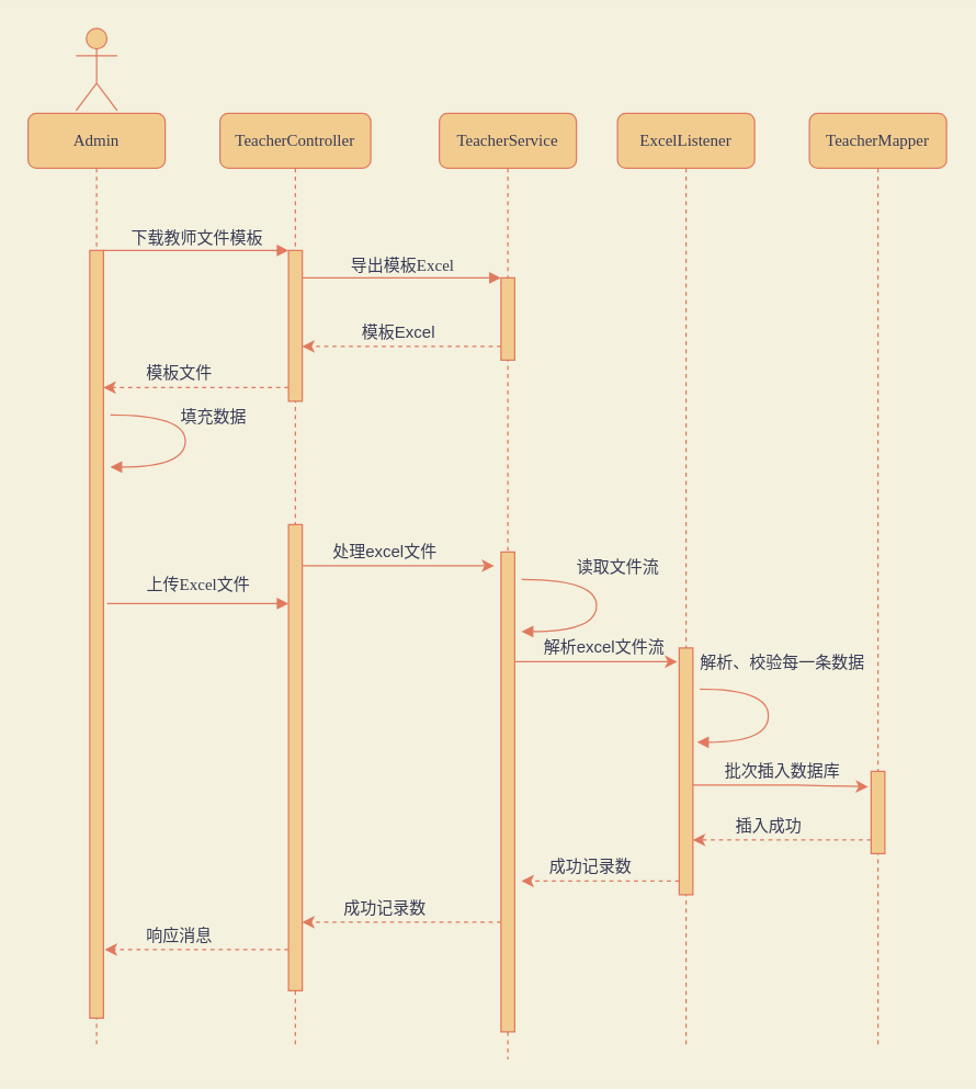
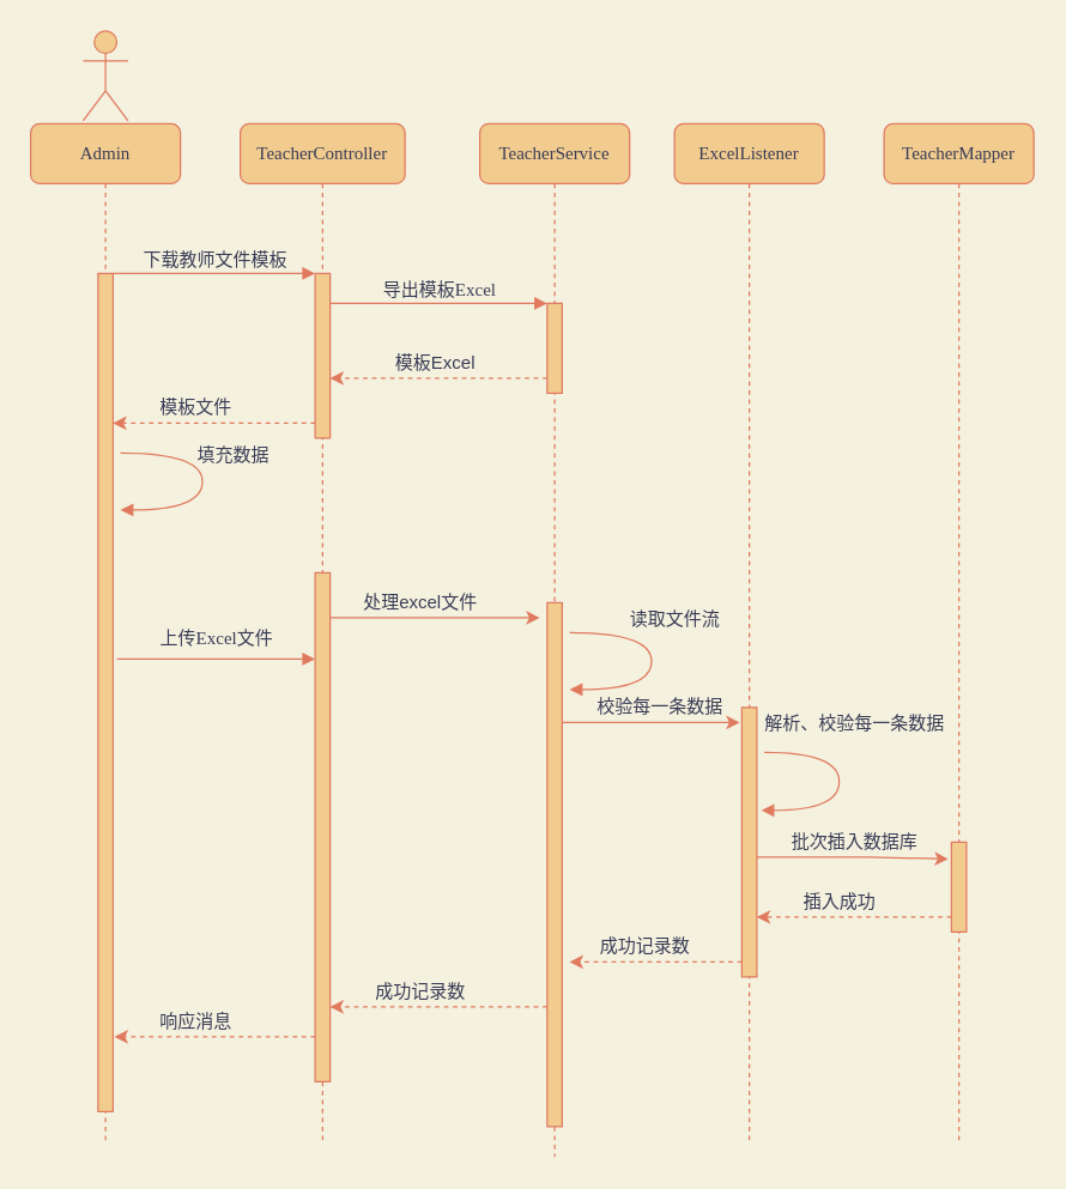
  <mxCell id="0" />
  <mxCell id="1" parent="0" />
  <mxCell id="2" value="TeacherController" style="shape=umlLifeline;perimeter=lifelinePerimeter;whiteSpace=wrap;html=1;container=1;collapsible=0;recursiveResize=0;outlineConnect=0;rounded=1;shadow=0;comic=0;labelBackgroundColor=none;strokeWidth=1;fontFamily=Verdana;fontSize=12;align=center;fillColor=#F2CC8F;strokeColor=#E07A5F;fontColor=#393C56;" parent="1" vertex="1"><mxGeometry x="160" y="82" width="110" height="680" as="geometry" /></mxCell>
  <mxCell id="3" value="" style="html=1;points=[];perimeter=orthogonalPerimeter;rounded=0;shadow=0;comic=0;labelBackgroundColor=none;strokeWidth=1;fontFamily=Verdana;fontSize=12;align=center;fillColor=#F2CC8F;strokeColor=#E07A5F;fontColor=#393C56;" parent="2" vertex="1"><mxGeometry x="50" y="100" width="10" height="110" as="geometry" /></mxCell>
  <mxCell id="4" value="" style="html=1;points=[];perimeter=orthogonalPerimeter;rounded=0;shadow=0;comic=0;labelBackgroundColor=none;strokeWidth=1;fontFamily=Verdana;fontSize=12;align=center;fillColor=#F2CC8F;strokeColor=#E07A5F;fontColor=#393C56;" vertex="1" parent="2"><mxGeometry x="50" y="300" width="10" height="340" as="geometry" /></mxCell>
  <mxCell id="5" value="处理excel文件" style="text;html=1;align=center;verticalAlign=middle;resizable=0;points=[];autosize=1;strokeColor=none;fillColor=none;fontColor=#393C56;" vertex="1" parent="2"><mxGeometry x="75" y="310" width="90" height="20" as="geometry" /></mxCell>
  <mxCell id="6" value="" style="rounded=0;orthogonalLoop=1;jettySize=auto;html=1;entryX=1.036;entryY=1;entryDx=0;entryDy=0;entryPerimeter=0;labelBackgroundColor=#F4F1DE;strokeColor=#E07A5F;fontColor=#393C56;" edge="1" parent="1" source="7" target="26"><mxGeometry relative="1" as="geometry"><mxPoint x="490" y="372" as="targetPoint" /><Array as="points"><mxPoint x="440" y="482" /></Array></mxGeometry></mxCell>
  <mxCell id="7" value="TeacherService" style="shape=umlLifeline;perimeter=lifelinePerimeter;whiteSpace=wrap;html=1;container=1;collapsible=0;recursiveResize=0;outlineConnect=0;rounded=1;shadow=0;comic=0;labelBackgroundColor=none;strokeWidth=1;fontFamily=Verdana;fontSize=12;align=center;fillColor=#F2CC8F;strokeColor=#E07A5F;fontColor=#393C56;" parent="1" vertex="1"><mxGeometry x="320" y="82" width="100" height="690" as="geometry" /></mxCell>
  <mxCell id="8" value="" style="html=1;points=[];perimeter=orthogonalPerimeter;rounded=0;shadow=0;comic=0;labelBackgroundColor=none;strokeWidth=1;fontFamily=Verdana;fontSize=12;align=center;fillColor=#F2CC8F;strokeColor=#E07A5F;fontColor=#393C56;" parent="7" vertex="1"><mxGeometry x="45" y="120" width="10" height="60" as="geometry" /></mxCell>
  <mxCell id="9" value="读取文件流" style="html=1;verticalAlign=bottom;endArrow=block;labelBackgroundColor=none;fontFamily=Verdana;fontSize=12;elbow=vertical;edgeStyle=orthogonalEdgeStyle;curved=1;exitX=1.038;exitY=0.345;exitPerimeter=0;strokeColor=#E07A5F;fontColor=#393C56;" edge="1" parent="7"><mxGeometry x="-0.258" y="15" relative="1" as="geometry"><mxPoint x="60.003" y="340" as="sourcePoint" /><mxPoint x="60" y="378" as="targetPoint" /><Array as="points"><mxPoint x="114.67" y="340" /><mxPoint x="114.67" y="378" /></Array><mxPoint as="offset" /></mxGeometry></mxCell>
  <mxCell id="10" value="" style="html=1;points=[];perimeter=orthogonalPerimeter;rounded=0;shadow=0;comic=0;labelBackgroundColor=none;strokeWidth=1;fontFamily=Verdana;fontSize=12;align=center;fillColor=#F2CC8F;strokeColor=#E07A5F;fontColor=#393C56;" vertex="1" parent="7"><mxGeometry x="45" y="320" width="10" height="350" as="geometry" /></mxCell>
  <mxCell id="11" value="ExcelListener" style="shape=umlLifeline;perimeter=lifelinePerimeter;whiteSpace=wrap;html=1;container=1;collapsible=0;recursiveResize=0;outlineConnect=0;rounded=1;shadow=0;comic=0;labelBackgroundColor=none;strokeWidth=1;fontFamily=Verdana;fontSize=12;align=center;fillColor=#F2CC8F;strokeColor=#E07A5F;fontColor=#393C56;" parent="1" vertex="1"><mxGeometry x="450" y="82" width="100" height="680" as="geometry" /></mxCell>
  <mxCell id="12" value="" style="html=1;points=[];perimeter=orthogonalPerimeter;rounded=0;shadow=0;comic=0;labelBackgroundColor=none;strokeWidth=1;fontFamily=Verdana;fontSize=12;align=center;fillColor=#F2CC8F;strokeColor=#E07A5F;fontColor=#393C56;" parent="11" vertex="1"><mxGeometry x="45" y="390" width="10" height="180" as="geometry" /></mxCell>
  <mxCell id="13" value="解析、校验每一条数据" style="html=1;verticalAlign=bottom;endArrow=block;labelBackgroundColor=none;fontFamily=Verdana;fontSize=12;elbow=vertical;edgeStyle=orthogonalEdgeStyle;curved=1;exitX=1.038;exitY=0.345;exitPerimeter=0;entryX=1.3;entryY=0.382;entryDx=0;entryDy=0;entryPerimeter=0;strokeColor=#E07A5F;fontColor=#393C56;" edge="1" parent="11" target="12"><mxGeometry x="-0.29" y="14" relative="1" as="geometry"><mxPoint x="60.003" y="420" as="sourcePoint" /><mxPoint x="60" y="458" as="targetPoint" /><Array as="points"><mxPoint x="110" y="420" /></Array><mxPoint x="-4" y="-10" as="offset" /></mxGeometry></mxCell>
  <mxCell id="14" value="Admin" style="shape=umlLifeline;perimeter=lifelinePerimeter;whiteSpace=wrap;html=1;container=1;collapsible=0;recursiveResize=0;outlineConnect=0;rounded=1;shadow=0;comic=0;labelBackgroundColor=none;strokeWidth=1;fontFamily=Verdana;fontSize=12;align=center;fillColor=#F2CC8F;strokeColor=#E07A5F;fontColor=#393C56;" parent="1" vertex="1"><mxGeometry x="20" y="82" width="100" height="680" as="geometry" /></mxCell>
  <mxCell id="15" value="" style="html=1;points=[];perimeter=orthogonalPerimeter;rounded=0;shadow=0;comic=0;labelBackgroundColor=none;strokeWidth=1;fontFamily=Verdana;fontSize=12;align=center;fillColor=#F2CC8F;strokeColor=#E07A5F;fontColor=#393C56;" parent="14" vertex="1"><mxGeometry x="45" y="100" width="10" height="560" as="geometry" /></mxCell>
  <mxCell id="16" value="上传Excel文件" style="html=1;verticalAlign=bottom;endArrow=block;labelBackgroundColor=none;fontFamily=Verdana;fontSize=12;exitX=1.26;exitY=0.46;exitDx=0;exitDy=0;exitPerimeter=0;strokeColor=#E07A5F;fontColor=#393C56;" parent="1" source="15" target="4" edge="1"><mxGeometry x="-0.003" y="5" relative="1" as="geometry"><mxPoint x="80" y="387" as="sourcePoint" /><mxPoint x="210" y="372" as="targetPoint" /><Array as="points" /><mxPoint as="offset" /></mxGeometry></mxCell>
  <mxCell id="17" value="下载教师文件模板" style="html=1;verticalAlign=bottom;endArrow=block;entryX=0;entryY=0;labelBackgroundColor=none;fontFamily=Verdana;fontSize=12;edgeStyle=elbowEdgeStyle;elbow=vertical;strokeColor=#E07A5F;fontColor=#393C56;" parent="1" source="15" target="3" edge="1"><mxGeometry relative="1" as="geometry"><mxPoint x="140" y="192" as="sourcePoint" /></mxGeometry></mxCell>
  <mxCell id="18" value="导出模板Excel" style="html=1;verticalAlign=bottom;endArrow=block;entryX=0;entryY=0;labelBackgroundColor=none;fontFamily=Verdana;fontSize=12;edgeStyle=elbowEdgeStyle;elbow=vertical;strokeColor=#E07A5F;fontColor=#393C56;" parent="1" source="3" target="8" edge="1"><mxGeometry relative="1" as="geometry"><mxPoint x="290" y="202" as="sourcePoint" /></mxGeometry></mxCell>
  <mxCell id="19" value="填充数据" style="html=1;verticalAlign=bottom;endArrow=block;labelBackgroundColor=none;fontFamily=Verdana;fontSize=12;elbow=vertical;edgeStyle=orthogonalEdgeStyle;curved=1;exitX=1.038;exitY=0.345;exitPerimeter=0;strokeColor=#E07A5F;fontColor=#393C56;" parent="1" edge="1"><mxGeometry x="-0.107" y="20" relative="1" as="geometry"><mxPoint x="80.003" y="302" as="sourcePoint" /><mxPoint x="80" y="340" as="targetPoint" /><Array as="points"><mxPoint x="134.67" y="302" /><mxPoint x="134.67" y="340" /></Array><mxPoint as="offset" /></mxGeometry></mxCell>
  <mxCell id="20" value="" style="shape=umlActor;verticalLabelPosition=bottom;verticalAlign=top;html=1;outlineConnect=0;fillColor=#F2CC8F;strokeColor=#E07A5F;fontColor=#393C56;" vertex="1" parent="1"><mxGeometry x="55" y="20" width="30" height="60" as="geometry" /></mxCell>
  <mxCell id="21" value="" style="edgeStyle=orthogonalEdgeStyle;rounded=0;orthogonalLoop=1;jettySize=auto;html=1;dashed=1;labelBackgroundColor=#F4F1DE;strokeColor=#E07A5F;fontColor=#393C56;" edge="1" parent="1" source="8"><mxGeometry relative="1" as="geometry"><mxPoint x="220" y="252" as="targetPoint" /><Array as="points"><mxPoint x="330" y="252" /><mxPoint x="330" y="252" /></Array></mxGeometry></mxCell>
  <mxCell id="22" value="模板Excel" style="text;html=1;align=center;verticalAlign=middle;resizable=0;points=[];autosize=1;strokeColor=none;fillColor=none;fontColor=#393C56;" vertex="1" parent="1"><mxGeometry x="255" y="232" width="70" height="20" as="geometry" /></mxCell>
  <mxCell id="23" value="" style="rounded=0;orthogonalLoop=1;jettySize=auto;html=1;dashed=1;labelBackgroundColor=#F4F1DE;strokeColor=#E07A5F;fontColor=#393C56;" edge="1" parent="1" source="3" target="15"><mxGeometry relative="1" as="geometry"><mxPoint x="80" y="282" as="targetPoint" /><Array as="points"><mxPoint x="140" y="282" /></Array></mxGeometry></mxCell>
  <mxCell id="24" value="模板文件" style="text;html=1;align=center;verticalAlign=middle;resizable=0;points=[];autosize=1;strokeColor=none;fillColor=none;fontColor=#393C56;" vertex="1" parent="1"><mxGeometry x="100" y="262" width="60" height="20" as="geometry" /></mxCell>
  <mxCell id="25" value="" style="rounded=0;orthogonalLoop=1;jettySize=auto;html=1;labelBackgroundColor=#F4F1DE;strokeColor=#E07A5F;fontColor=#393C56;" edge="1" parent="1" source="4"><mxGeometry relative="1" as="geometry"><mxPoint x="360" y="412" as="targetPoint" /><Array as="points"><mxPoint x="280" y="412" /></Array></mxGeometry></mxCell>
- <mxCell id="26" value="解析excel文件流" style="text;html=1;align=center;verticalAlign=middle;resizable=0;points=[];autosize=1;strokeColor=none;fillColor=none;fontColor=#393C56;" vertex="1" parent="1"><mxGeometry x="390" y="462" width="100" height="20" as="geometry" /></mxCell>
+ <mxCell id="26" value="校验每一条数据" style="text;html=1;align=center;verticalAlign=middle;resizable=0;points=[];autosize=1;strokeColor=none;fillColor=none;fontColor=#393C56;" vertex="1" parent="1"><mxGeometry x="390" y="462" width="100" height="20" as="geometry" /></mxCell>
  <mxCell id="27" value="批次插入数据库" style="text;html=1;align=center;verticalAlign=middle;resizable=0;points=[];autosize=1;strokeColor=none;fillColor=none;fontColor=#393C56;" vertex="1" parent="1"><mxGeometry x="520" y="552" width="100" height="20" as="geometry" /></mxCell>
  <mxCell id="28" value="" style="rounded=0;orthogonalLoop=1;jettySize=auto;html=1;entryX=-0.22;entryY=0.187;entryDx=0;entryDy=0;entryPerimeter=0;labelBackgroundColor=#F4F1DE;strokeColor=#E07A5F;fontColor=#393C56;" edge="1" parent="1" target="30"><mxGeometry relative="1" as="geometry"><mxPoint x="505" y="572" as="sourcePoint" /><mxPoint x="639" y="572" as="targetPoint" /><Array as="points"><mxPoint x="580.5" y="572" /></Array></mxGeometry></mxCell>
  <mxCell id="29" value="TeacherMapper" style="shape=umlLifeline;perimeter=lifelinePerimeter;whiteSpace=wrap;html=1;container=1;collapsible=0;recursiveResize=0;outlineConnect=0;rounded=1;shadow=0;comic=0;labelBackgroundColor=none;strokeWidth=1;fontFamily=Verdana;fontSize=12;align=center;fillColor=#F2CC8F;strokeColor=#E07A5F;fontColor=#393C56;" vertex="1" parent="1"><mxGeometry x="590" y="82" width="100" height="680" as="geometry" /></mxCell>
  <mxCell id="30" value="" style="html=1;points=[];perimeter=orthogonalPerimeter;rounded=0;shadow=0;comic=0;labelBackgroundColor=none;strokeWidth=1;fontFamily=Verdana;fontSize=12;align=center;fillColor=#F2CC8F;strokeColor=#E07A5F;fontColor=#393C56;" vertex="1" parent="29"><mxGeometry x="45" y="480" width="10" height="60" as="geometry" /></mxCell>
  <mxCell id="31" value="" style="edgeStyle=none;rounded=0;orthogonalLoop=1;jettySize=auto;html=1;dashed=1;labelBackgroundColor=#F4F1DE;strokeColor=#E07A5F;fontColor=#393C56;" edge="1" parent="1" source="30"><mxGeometry relative="1" as="geometry"><mxPoint x="505" y="612" as="targetPoint" /><Array as="points"><mxPoint x="610" y="612" /></Array></mxGeometry></mxCell>
  <mxCell id="32" value="插入成功" style="text;html=1;align=center;verticalAlign=middle;resizable=0;points=[];autosize=1;strokeColor=none;fillColor=none;fontColor=#393C56;" vertex="1" parent="1"><mxGeometry x="530" y="592" width="60" height="20" as="geometry" /></mxCell>
  <mxCell id="33" value="" style="edgeStyle=none;rounded=0;orthogonalLoop=1;jettySize=auto;html=1;dashed=1;labelBackgroundColor=#F4F1DE;strokeColor=#E07A5F;fontColor=#393C56;" edge="1" parent="1" source="12"><mxGeometry relative="1" as="geometry"><mxPoint x="380" y="642" as="targetPoint" /><Array as="points"><mxPoint x="400" y="642" /></Array></mxGeometry></mxCell>
  <mxCell id="34" value="成功记录数" style="text;html=1;align=center;verticalAlign=middle;resizable=0;points=[];autosize=1;strokeColor=none;fillColor=none;fontColor=#393C56;" vertex="1" parent="1"><mxGeometry x="390" y="622" width="80" height="20" as="geometry" /></mxCell>
  <mxCell id="35" value="" style="edgeStyle=none;rounded=0;orthogonalLoop=1;jettySize=auto;html=1;dashed=1;labelBackgroundColor=#F4F1DE;strokeColor=#E07A5F;fontColor=#393C56;" edge="1" parent="1" source="10"><mxGeometry relative="1" as="geometry"><mxPoint x="220" y="672" as="targetPoint" /><Array as="points"><mxPoint x="290" y="672" /></Array></mxGeometry></mxCell>
  <mxCell id="36" value="成功记录数" style="text;html=1;align=center;verticalAlign=middle;resizable=0;points=[];autosize=1;strokeColor=none;fillColor=none;fontColor=#393C56;" vertex="1" parent="1"><mxGeometry x="240" y="652" width="80" height="20" as="geometry" /></mxCell>
  <mxCell id="37" value="" style="edgeStyle=none;rounded=0;orthogonalLoop=1;jettySize=auto;html=1;dashed=1;labelBackgroundColor=#F4F1DE;strokeColor=#E07A5F;fontColor=#393C56;" edge="1" parent="1" source="4"><mxGeometry relative="1" as="geometry"><mxPoint x="76" y="692" as="targetPoint" /><Array as="points"><mxPoint x="160" y="692" /></Array></mxGeometry></mxCell>
  <mxCell id="38" value="响应消息" style="text;html=1;align=center;verticalAlign=middle;resizable=0;points=[];autosize=1;strokeColor=none;fillColor=none;fontColor=#393C56;" vertex="1" parent="1"><mxGeometry x="100" y="672" width="60" height="20" as="geometry" /></mxCell>
